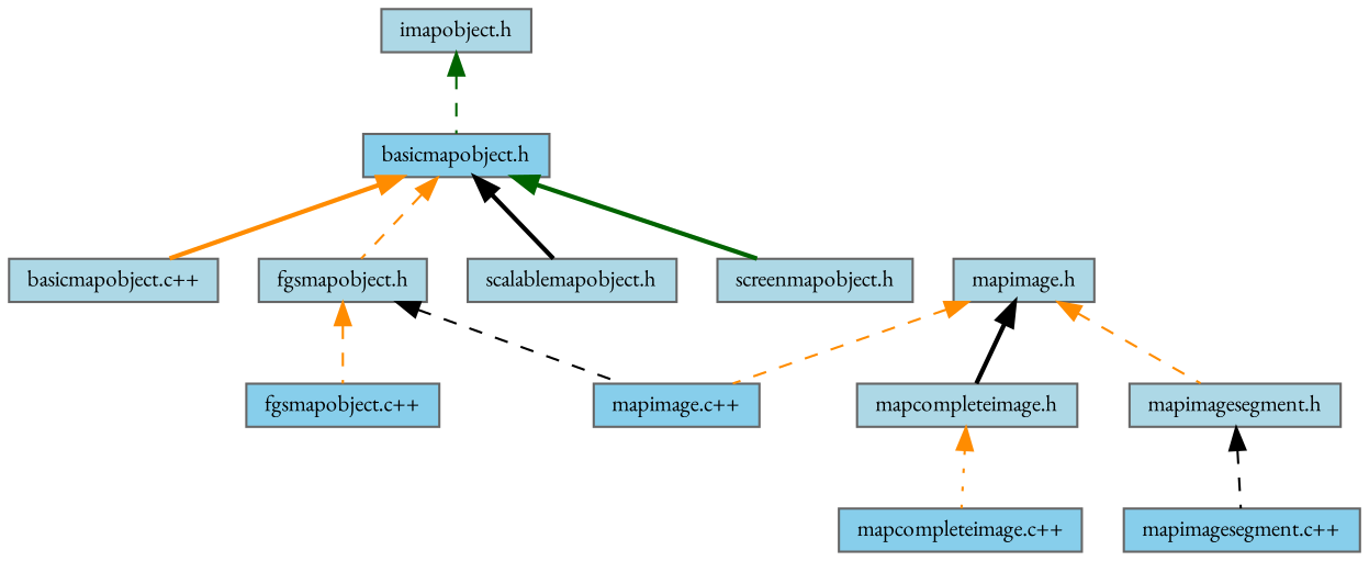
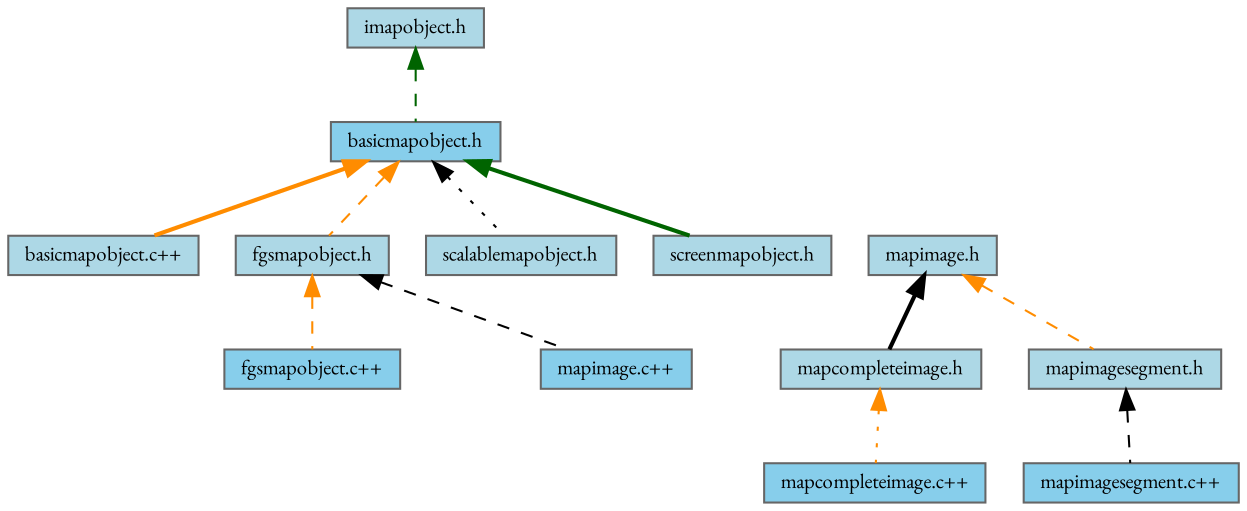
  digraph {
    fontname="EB Garamond"
    node [color=grey40 fillcolor=lightblue fontname="EB Garamond" fontsize=10 shape=box style=filled]
    edge [color=darkorange dir=back fontname="EB Garamond" fontsize=10 labelfontname=Helvetica labelfontsize=10 style=dashed]
    n1 [color=gray40 fontcolor=black height=0.2 label="imapobject.h" width=0.4]
    n2 [fillcolor=skyblue height=0.2 label="basicmapobject.h" width=0.4]
    n3 [height=0.2 label="basicmapobject.c++" width=0.4]
    n4 [height=0.2 label="fgsmapobject.h" width=0.4]
    n5 [height=0.2 label="scalablemapobject.h" width=0.4]
    n6 [height=0.2 label="screenmapobject.h" width=0.4]
    n7 [fillcolor=skyblue height=0.2 label="fgsmapobject.c++" width=0.4]
    n8 [fillcolor=skyblue height=0.2 label="mapimage.c++" width=0.4]
    n9 [height=0.2 label="mapimage.h" width=0.4]
    n10 [height=0.2 label="mapcompleteimage.h" width=0.4]
    n11 [height=0.2 label="mapimagesegment.h" width=0.4]
    n12 [fillcolor=skyblue height=0.2 label="mapcompleteimage.c++" width=0.4]
    n13 [fillcolor=skyblue height=0.2 label="mapimagesegment.c++" width=0.4]
    n1 -> n2 [color=darkgreen]
    n2 -> n3 [style=bold]
    n2 -> n4
-   n2 -> n5 [color=black style=bold]
+   n2 -> n5 [color=black style=dotted]
    n2 -> n6 [color=darkgreen style=bold]
    n4 -> n7
    n4 -> n8 [color=black]
-   n9 -> n8
    n9 -> n10 [color=black style=bold]
    n9 -> n11
    n10 -> n12 [style=dotted]
    n11 -> n13 [color=black]
  }
